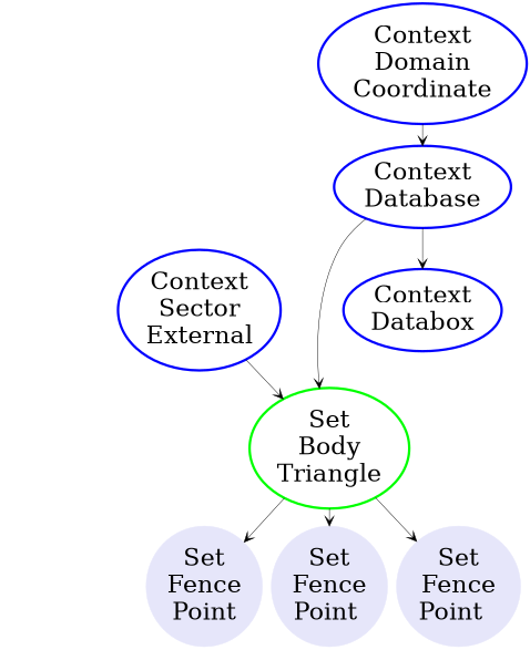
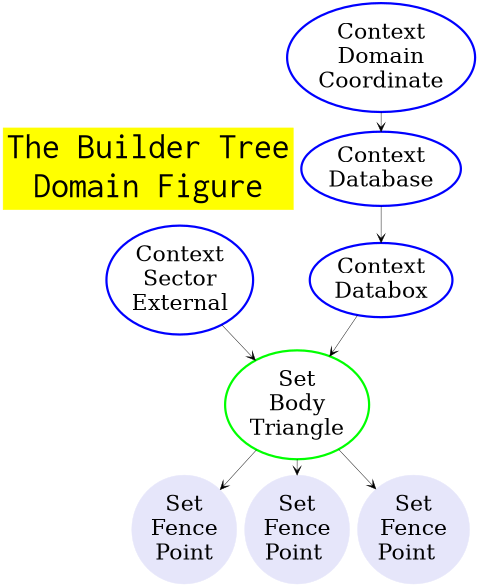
  digraph {
    node [color=blue fontsize=50 style="setlinewidth(5)"]
    edge [arrowhead=vee arrowsize=2.0 style=solid]
+   n1 [color=yellow fontname=Courier fontsize=80 label="The Builder Tree\nDomain Figure" shape=box style=filled]
    "Context\nSector\nExternal"
    "Set\nBody\nTriangle" [color=green]
    "Context\nDomain\nCoordinate"
    "Context\nDatabase"
    "Context\nDatabox"
    "Set\nFence\nPoint" [color=lavender style=filled]
    "Set\nFence\nPoint " [color=lavender style=filled]
    "Set\nFence\nPoint  " [color=lavender style=filled]
+   n1 -> "Context\nSector\nExternal" [style=invis]
    "Context\nSector\nExternal" -> "Set\nBody\nTriangle"
    "Set\nBody\nTriangle" -> "Set\nFence\nPoint"
    "Set\nBody\nTriangle" -> "Set\nFence\nPoint "
    "Set\nBody\nTriangle" -> "Set\nFence\nPoint  "
    "Context\nDomain\nCoordinate" -> "Context\nDatabase"
    "Context\nDatabase" -> "Context\nDatabox"
-   "Context\nDatabase" -> "Set\nBody\nTriangle"
+   "Context\nDatabox" -> "Set\nBody\nTriangle"
  }
